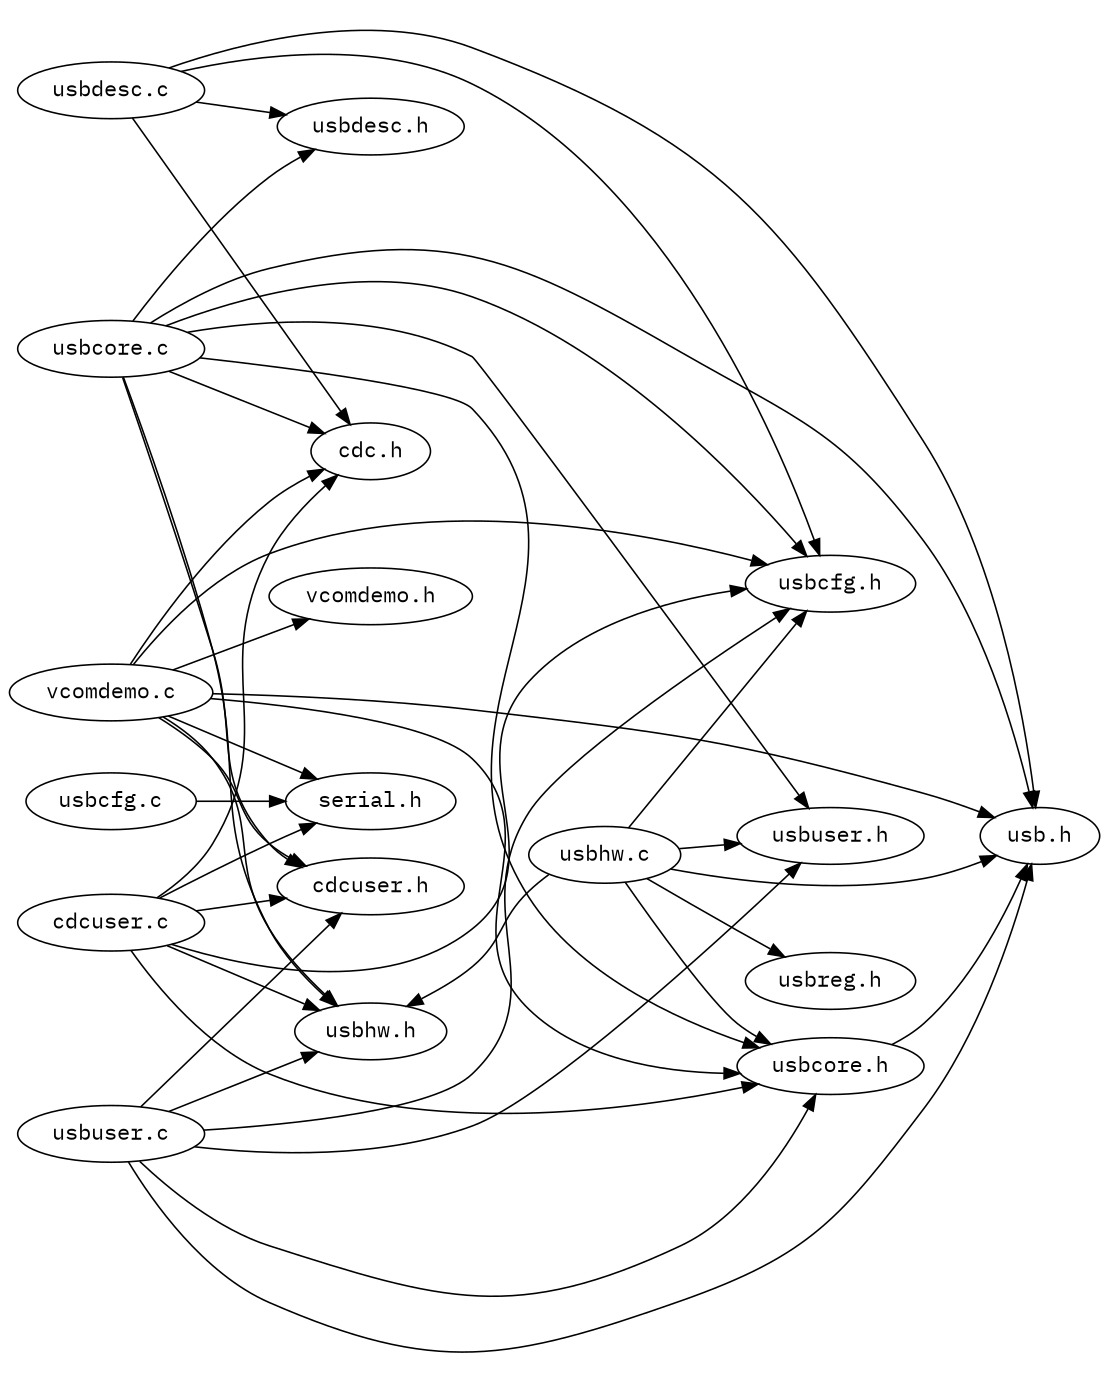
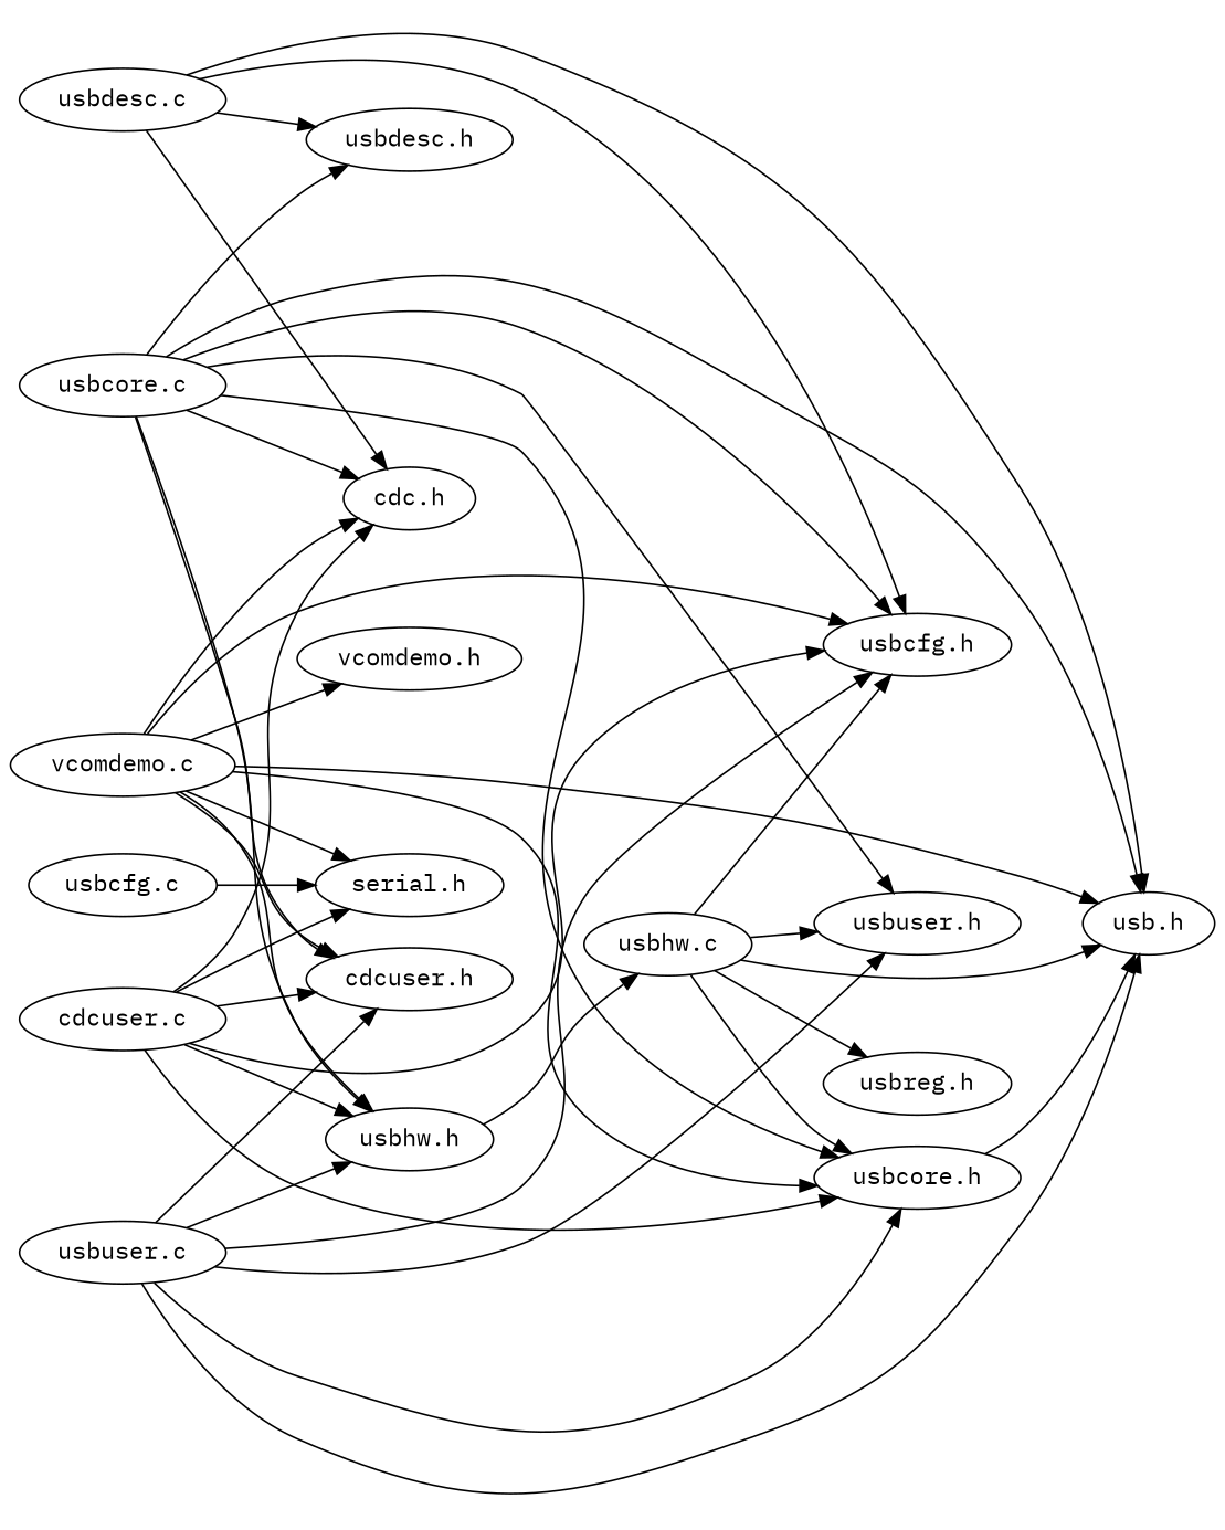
  digraph {
    clusterrank=local
    fontname="IBM Plex Mono"
    fontsize=16
    rankdir=LR
    node [fontname="IBM Plex Mono"]
    edge [fontname="IBM Plex Mono"]
    n1 [label="usbcfg.c"]
    "serial.h"
    "cdcuser.c"
    "usbcfg.h"
    "usbcore.h"
    "cdcuser.h"
    "usbhw.h"
    "cdc.h"
    "usb.h"
    "usbhw.c"
    "usbuser.h"
    "usbreg.h"
    "vcomdemo.c"
    "vcomdemo.h"
    "usbuser.c"
    "usbcore.c"
    "usbdesc.h"
    "usbdesc.c"
    n1 -> "serial.h"
    "cdcuser.c" -> "serial.h"
    "cdcuser.c" -> "usbcfg.h"
    "cdcuser.c" -> "usbcore.h"
    "cdcuser.c" -> "cdcuser.h"
    "cdcuser.c" -> "usbhw.h"
    "cdcuser.c" -> "cdc.h"
    "usbcore.h" -> "usb.h"
    "usbhw.c" -> "usbcfg.h"
    "usbhw.c" -> "usbcore.h"
-   "usbhw.c" -> "usbhw.h"
+   "usbhw.h" -> "usbhw.c"
    "usbhw.c" -> "usb.h"
    "usbhw.c" -> "usbuser.h"
    "usbhw.c" -> "usbreg.h"
    "vcomdemo.c" -> "serial.h"
    "vcomdemo.c" -> "usbcfg.h"
    "vcomdemo.c" -> "usbcore.h"
    "vcomdemo.c" -> "cdcuser.h"
    "vcomdemo.c" -> "usbhw.h"
    "vcomdemo.c" -> "cdc.h"
    "vcomdemo.c" -> "usb.h"
    "vcomdemo.c" -> "vcomdemo.h"
    "usbuser.c" -> "usbcfg.h"
    "usbuser.c" -> "usbcore.h"
    "usbuser.c" -> "cdcuser.h"
    "usbuser.c" -> "usbhw.h"
    "usbuser.c" -> "usb.h"
    "usbuser.c" -> "usbuser.h"
    "usbcore.c" -> "usbcfg.h"
    "usbcore.c" -> "usbcore.h"
    "usbcore.c" -> "cdcuser.h"
    "usbcore.c" -> "usbhw.h"
    "usbcore.c" -> "cdc.h"
    "usbcore.c" -> "usb.h"
    "usbcore.c" -> "usbuser.h"
    "usbcore.c" -> "usbdesc.h"
    "usbdesc.c" -> "usbcfg.h"
    "usbdesc.c" -> "cdc.h"
    "usbdesc.c" -> "usb.h"
    "usbdesc.c" -> "usbdesc.h"
  }
